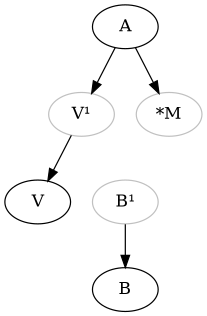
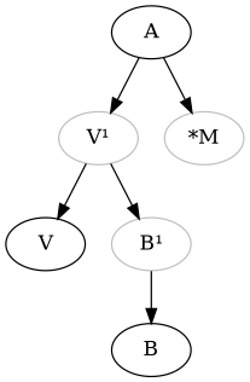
  digraph {
    node [color=grey]
    n1 [color=black label=A]
    n2 [label="V¹"]
    n3 [label="*M"]
    V [color=""]
    n5 [label="B¹"]
    B [color=""]
    n1 -> n2
    n1 -> n3
    n2 -> V
+   n2 -> n5
    n5 -> B
  }
